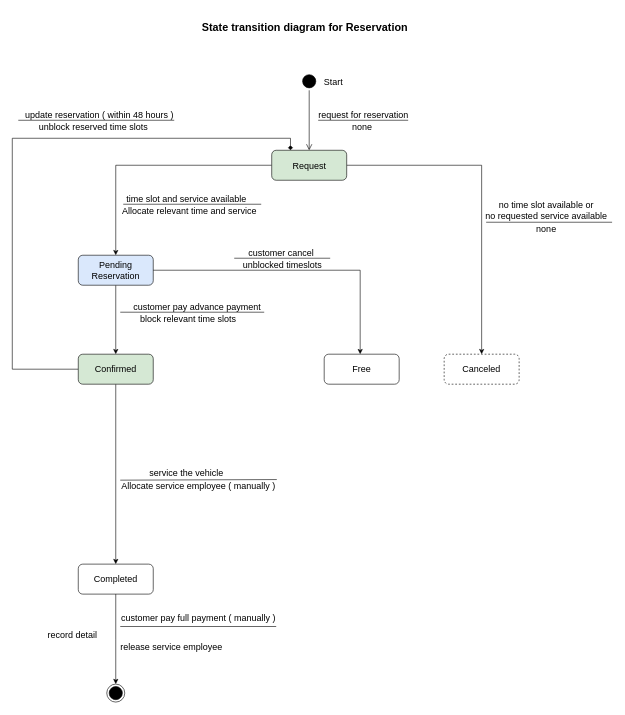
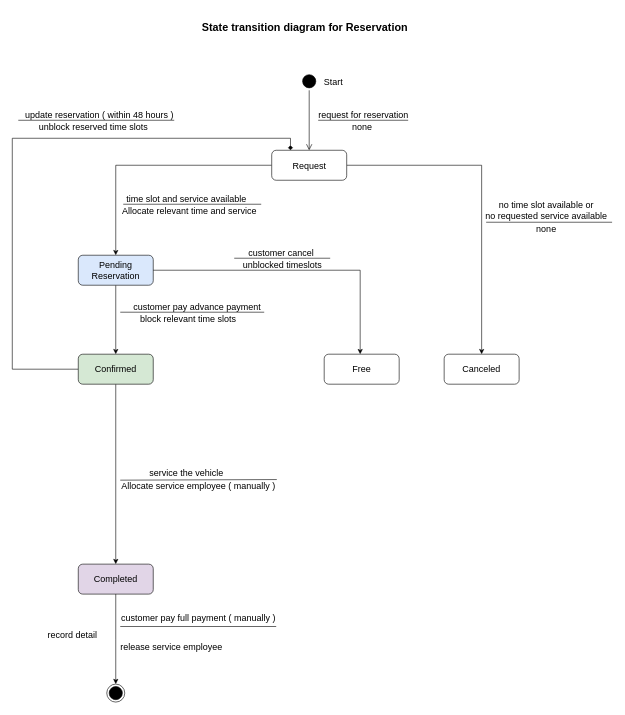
  <mxCell id="0" />
  <mxCell id="1" parent="0" />
  <mxCell id="2" value="" style="ellipse;html=1;shape=startState;fillColor=#000000;fontSize=15;" parent="1" vertex="1"><mxGeometry x="500" y="120" width="30" height="30" as="geometry" /></mxCell>
  <mxCell id="3" value="" style="edgeStyle=orthogonalEdgeStyle;html=1;verticalAlign=bottom;endArrow=open;endSize=8;entryX=0.5;entryY=0;entryDx=0;entryDy=0;fontSize=15;" parent="1" source="2" target="7" edge="1"><mxGeometry relative="1" as="geometry"><mxPoint x="515" y="210" as="targetPoint" /></mxGeometry></mxCell>
  <mxCell id="4" value="&lt;h2&gt;State transition diagram for Reservation&amp;nbsp;&lt;/h2&gt;" style="text;html=1;align=center;verticalAlign=middle;resizable=0;points=[];autosize=1;" parent="1" vertex="1"><mxGeometry x="330" y="20" width="360" height="50" as="geometry" /></mxCell>
  <mxCell id="5" value="" style="edgeStyle=orthogonalEdgeStyle;rounded=0;orthogonalLoop=1;jettySize=auto;html=1;strokeColor=#000000;fontSize=15;" parent="1" source="7" target="9" edge="1"><mxGeometry relative="1" as="geometry" /></mxCell>
  <mxCell id="6" value="" style="edgeStyle=orthogonalEdgeStyle;rounded=0;orthogonalLoop=1;jettySize=auto;html=1;strokeColor=#000000;fontSize=15;entryX=0.5;entryY=0;entryDx=0;entryDy=0;" parent="1" source="7" target="16" edge="1"><mxGeometry relative="1" as="geometry"><mxPoint x="657.5" y="275" as="targetPoint" /></mxGeometry></mxCell>
- <mxCell id="7" value="Request" style="rounded=1;whiteSpace=wrap;html=1;fontSize=15;fillColor=#d5e8d4;" parent="1" vertex="1"><mxGeometry x="452.5" y="250" width="125" height="50" as="geometry" /></mxCell>
+ <mxCell id="7" value="Request" style="rounded=1;whiteSpace=wrap;html=1;fontSize=15;" parent="1" vertex="1"><mxGeometry x="452.5" y="250" width="125" height="50" as="geometry" /></mxCell>
  <mxCell id="8" value="" style="edgeStyle=orthogonalEdgeStyle;rounded=0;orthogonalLoop=1;jettySize=auto;html=1;strokeColor=#000000;fontSize=15;" parent="1" source="9" target="13" edge="1"><mxGeometry relative="1" as="geometry" /></mxCell>
  <mxCell id="9" value="Pending Reservation" style="rounded=1;whiteSpace=wrap;html=1;fontSize=15;fillColor=#dae8fc;" parent="1" vertex="1"><mxGeometry x="130" y="425" width="125" height="50" as="geometry" /></mxCell>
  <mxCell id="10" value="" style="edgeStyle=orthogonalEdgeStyle;rounded=0;orthogonalLoop=1;jettySize=auto;html=1;strokeColor=#000000;fontSize=15;exitX=1;exitY=0.5;exitDx=0;exitDy=0;" parent="1" source="9" edge="1"><mxGeometry relative="1" as="geometry"><Array as="points"><mxPoint x="600" y="450" /></Array><mxPoint x="600" y="590" as="targetPoint" /></mxGeometry></mxCell>
  <mxCell id="11" value="" style="edgeStyle=orthogonalEdgeStyle;rounded=0;orthogonalLoop=1;jettySize=auto;html=1;strokeColor=#000000;fontSize=15;" parent="1" source="13" target="15" edge="1"><mxGeometry relative="1" as="geometry" /></mxCell>
  <mxCell id="12" value="" style="edgeStyle=orthogonalEdgeStyle;rounded=0;orthogonalLoop=1;jettySize=auto;html=1;entryX=0.25;entryY=0;entryDx=0;entryDy=0;endArrow=diamond;" parent="1" source="13" target="7" edge="1"><mxGeometry relative="1" as="geometry"><mxPoint x="60" y="200" as="targetPoint" /><Array as="points"><mxPoint x="20" y="615" /><mxPoint x="20" y="230" /><mxPoint x="484" y="230" /></Array></mxGeometry></mxCell>
  <mxCell id="13" value="Confirmed" style="rounded=1;whiteSpace=wrap;html=1;fontSize=15;fillColor=#d5e8d4;" parent="1" vertex="1"><mxGeometry x="130" y="590" width="125" height="50" as="geometry" /></mxCell>
  <mxCell id="14" value="" style="edgeStyle=orthogonalEdgeStyle;rounded=0;orthogonalLoop=1;jettySize=auto;html=1;strokeColor=#000000;fontSize=15;" parent="1" source="15" edge="1"><mxGeometry relative="1" as="geometry"><mxPoint x="192.5" y="1140" as="targetPoint" /></mxGeometry></mxCell>
- <mxCell id="15" value="Completed" style="rounded=1;whiteSpace=wrap;html=1;fontSize=15;" parent="1" vertex="1"><mxGeometry x="130" y="940" width="125" height="50" as="geometry" /></mxCell>
- <mxCell id="16" value="Canceled" style="rounded=1;whiteSpace=wrap;html=1;fontSize=15;dashed=1;" parent="1" vertex="1"><mxGeometry x="740" y="590" width="125" height="50" as="geometry" /></mxCell>
+ <mxCell id="15" value="Completed" style="rounded=1;whiteSpace=wrap;html=1;fontSize=15;fillColor=#e1d5e7;" parent="1" vertex="1"><mxGeometry x="130" y="940" width="125" height="50" as="geometry" /></mxCell>
+ <mxCell id="16" value="Canceled" style="rounded=1;whiteSpace=wrap;html=1;fontSize=15;" parent="1" vertex="1"><mxGeometry x="740" y="590" width="125" height="50" as="geometry" /></mxCell>
  <mxCell id="17" value="Start" style="text;html=1;align=center;verticalAlign=middle;resizable=0;points=[];autosize=1;fontSize=15;" parent="1" vertex="1"><mxGeometry x="530" y="125" width="50" height="20" as="geometry" /></mxCell>
  <mxCell id="18" value="request for reservation" style="text;html=1;align=center;verticalAlign=middle;resizable=0;points=[];autosize=1;fontSize=15;" parent="1" vertex="1"><mxGeometry x="520" y="180" width="170" height="20" as="geometry" /></mxCell>
  <mxCell id="19" value="" style="endArrow=none;html=1;strokeColor=#000000;fontSize=15;" parent="1" edge="1"><mxGeometry width="50" height="50" relative="1" as="geometry"><mxPoint x="680" y="200" as="sourcePoint" /><mxPoint x="530" y="200" as="targetPoint" /></mxGeometry></mxCell>
  <mxCell id="20" value="none" style="text;html=1;align=center;verticalAlign=middle;resizable=0;points=[];autosize=1;fontSize=15;" parent="1" vertex="1"><mxGeometry x="577.5" y="200" width="50" height="20" as="geometry" /></mxCell>
  <mxCell id="21" value="time slot and service available" style="text;html=1;align=center;verticalAlign=middle;resizable=0;points=[];autosize=1;fontSize=15;" parent="1" vertex="1"><mxGeometry x="200" y="320" width="220" height="20" as="geometry" /></mxCell>
  <mxCell id="22" value="" style="endArrow=none;html=1;strokeColor=#000000;fontSize=15;" parent="1" edge="1"><mxGeometry width="50" height="50" relative="1" as="geometry"><mxPoint x="205" y="340" as="sourcePoint" /><mxPoint x="435" y="340" as="targetPoint" /></mxGeometry></mxCell>
  <mxCell id="23" value="customer pay advance payment&amp;nbsp;" style="text;html=1;align=center;verticalAlign=middle;resizable=0;points=[];autosize=1;fontSize=15;" parent="1" vertex="1"><mxGeometry x="215" y="500" width="230" height="20" as="geometry" /></mxCell>
  <mxCell id="24" value="block relevant time slots" style="text;html=1;align=center;verticalAlign=middle;resizable=0;points=[];autosize=1;fontSize=15;" parent="1" vertex="1"><mxGeometry x="222.5" y="520" width="180" height="20" as="geometry" /></mxCell>
  <mxCell id="25" value="Allocate relevant time and service" style="text;html=1;align=center;verticalAlign=middle;resizable=0;points=[];autosize=1;fontSize=15;" parent="1" vertex="1"><mxGeometry x="195" y="340" width="240" height="20" as="geometry" /></mxCell>
  <mxCell id="26" value="" style="endArrow=none;html=1;strokeColor=#000000;fontSize=15;" parent="1" edge="1"><mxGeometry width="50" height="50" relative="1" as="geometry"><mxPoint x="200" y="520" as="sourcePoint" /><mxPoint x="440" y="520" as="targetPoint" /></mxGeometry></mxCell>
  <mxCell id="27" value="no time slot available or&lt;br&gt;no requested service available" style="text;html=1;align=center;verticalAlign=middle;resizable=0;points=[];autosize=1;fontSize=15;" parent="1" vertex="1"><mxGeometry x="800" y="330" width="220" height="40" as="geometry" /></mxCell>
  <mxCell id="28" value="" style="endArrow=none;html=1;strokeColor=#000000;fontSize=15;" parent="1" edge="1"><mxGeometry width="50" height="50" relative="1" as="geometry"><mxPoint x="810" y="370" as="sourcePoint" /><mxPoint x="1020" y="370" as="targetPoint" /></mxGeometry></mxCell>
  <mxCell id="29" value="none" style="text;html=1;align=center;verticalAlign=middle;resizable=0;points=[];autosize=1;fontSize=15;" parent="1" vertex="1"><mxGeometry x="885" y="370" width="50" height="20" as="geometry" /></mxCell>
  <mxCell id="30" value="&amp;nbsp;customer cancel&amp;nbsp;" style="text;html=1;align=center;verticalAlign=middle;resizable=0;points=[];autosize=1;fontSize=15;" parent="1" vertex="1"><mxGeometry x="402.5" y="410" width="130" height="20" as="geometry" /></mxCell>
  <mxCell id="31" value="" style="endArrow=none;html=1;strokeColor=#000000;fontSize=15;" parent="1" edge="1"><mxGeometry width="50" height="50" relative="1" as="geometry"><mxPoint x="390" y="430" as="sourcePoint" /><mxPoint x="550" y="430" as="targetPoint" /></mxGeometry></mxCell>
  <mxCell id="32" value="unblocked timeslots" style="text;html=1;align=center;verticalAlign=middle;resizable=0;points=[];autosize=1;fontSize=15;" parent="1" vertex="1"><mxGeometry x="395" y="430" width="150" height="20" as="geometry" /></mxCell>
  <mxCell id="33" value="service the vehicle" style="text;html=1;align=center;verticalAlign=middle;resizable=0;points=[];autosize=1;fontSize=15;" parent="1" vertex="1"><mxGeometry x="240" y="777" width="140" height="20" as="geometry" /></mxCell>
  <mxCell id="34" value="" style="endArrow=none;html=1;strokeColor=#000000;fontSize=15;" parent="1" edge="1"><mxGeometry width="50" height="50" relative="1" as="geometry"><mxPoint x="200" y="800" as="sourcePoint" /><mxPoint x="461" y="799" as="targetPoint" /></mxGeometry></mxCell>
  <mxCell id="35" value="Allocate service employee ( manually )" style="text;html=1;align=center;verticalAlign=middle;resizable=0;points=[];autosize=1;fontSize=15;" parent="1" vertex="1"><mxGeometry x="195" y="800" width="270" height="20" as="geometry" /></mxCell>
  <mxCell id="36" value="" style="ellipse;html=1;shape=endState;fillColor=#000000;fontSize=15;" parent="1" vertex="1"><mxGeometry x="177.5" y="1140" width="30" height="30" as="geometry" /></mxCell>
  <mxCell id="37" value="customer pay full payment ( manually )" style="text;html=1;align=center;verticalAlign=middle;resizable=0;points=[];autosize=1;fontSize=15;" parent="1" vertex="1"><mxGeometry x="195" y="1020" width="270" height="20" as="geometry" /></mxCell>
  <mxCell id="38" value="" style="line;strokeWidth=1;fillColor=none;align=left;verticalAlign=middle;spacingTop=-1;spacingLeft=3;spacingRight=3;rotatable=0;labelPosition=right;points=[];portConstraint=eastwest;fontSize=15;" parent="1" vertex="1"><mxGeometry x="200" y="1040" width="260" height="8" as="geometry" /></mxCell>
  <mxCell id="39" value="record detail" style="text;html=1;align=center;verticalAlign=middle;resizable=0;points=[];autosize=1;fontSize=15;" parent="1" vertex="1"><mxGeometry x="70" y="1048" width="100" height="20" as="geometry" /></mxCell>
  <mxCell id="40" value="release service employee" style="text;html=1;align=center;verticalAlign=middle;resizable=0;points=[];autosize=1;fontSize=15;" parent="1" vertex="1"><mxGeometry x="190" y="1068" width="190" height="20" as="geometry" /></mxCell>
  <mxCell id="41" value="&lt;font style=&quot;font-size: 15px&quot;&gt;update reservation ( within 48 hours )&lt;/font&gt;" style="text;html=1;align=center;verticalAlign=middle;resizable=0;points=[];autosize=1;" parent="1" vertex="1"><mxGeometry x="35" y="180" width="260" height="20" as="geometry" /></mxCell>
  <mxCell id="42" value="" style="endArrow=none;html=1;" parent="1" edge="1"><mxGeometry width="50" height="50" relative="1" as="geometry"><mxPoint x="30" y="200" as="sourcePoint" /><mxPoint x="290" y="200" as="targetPoint" /></mxGeometry></mxCell>
  <mxCell id="43" value="&lt;span style=&quot;font-size: 15px&quot;&gt;unblock reserved time slots&lt;/span&gt;" style="text;html=1;align=center;verticalAlign=middle;resizable=0;points=[];autosize=1;" parent="1" vertex="1"><mxGeometry x="55" y="200" width="200" height="20" as="geometry" /></mxCell>
  <mxCell id="44" value="Free" style="rounded=1;whiteSpace=wrap;html=1;fontSize=15;" vertex="1" parent="1"><mxGeometry x="540" y="590" width="125" height="50" as="geometry" /></mxCell>
